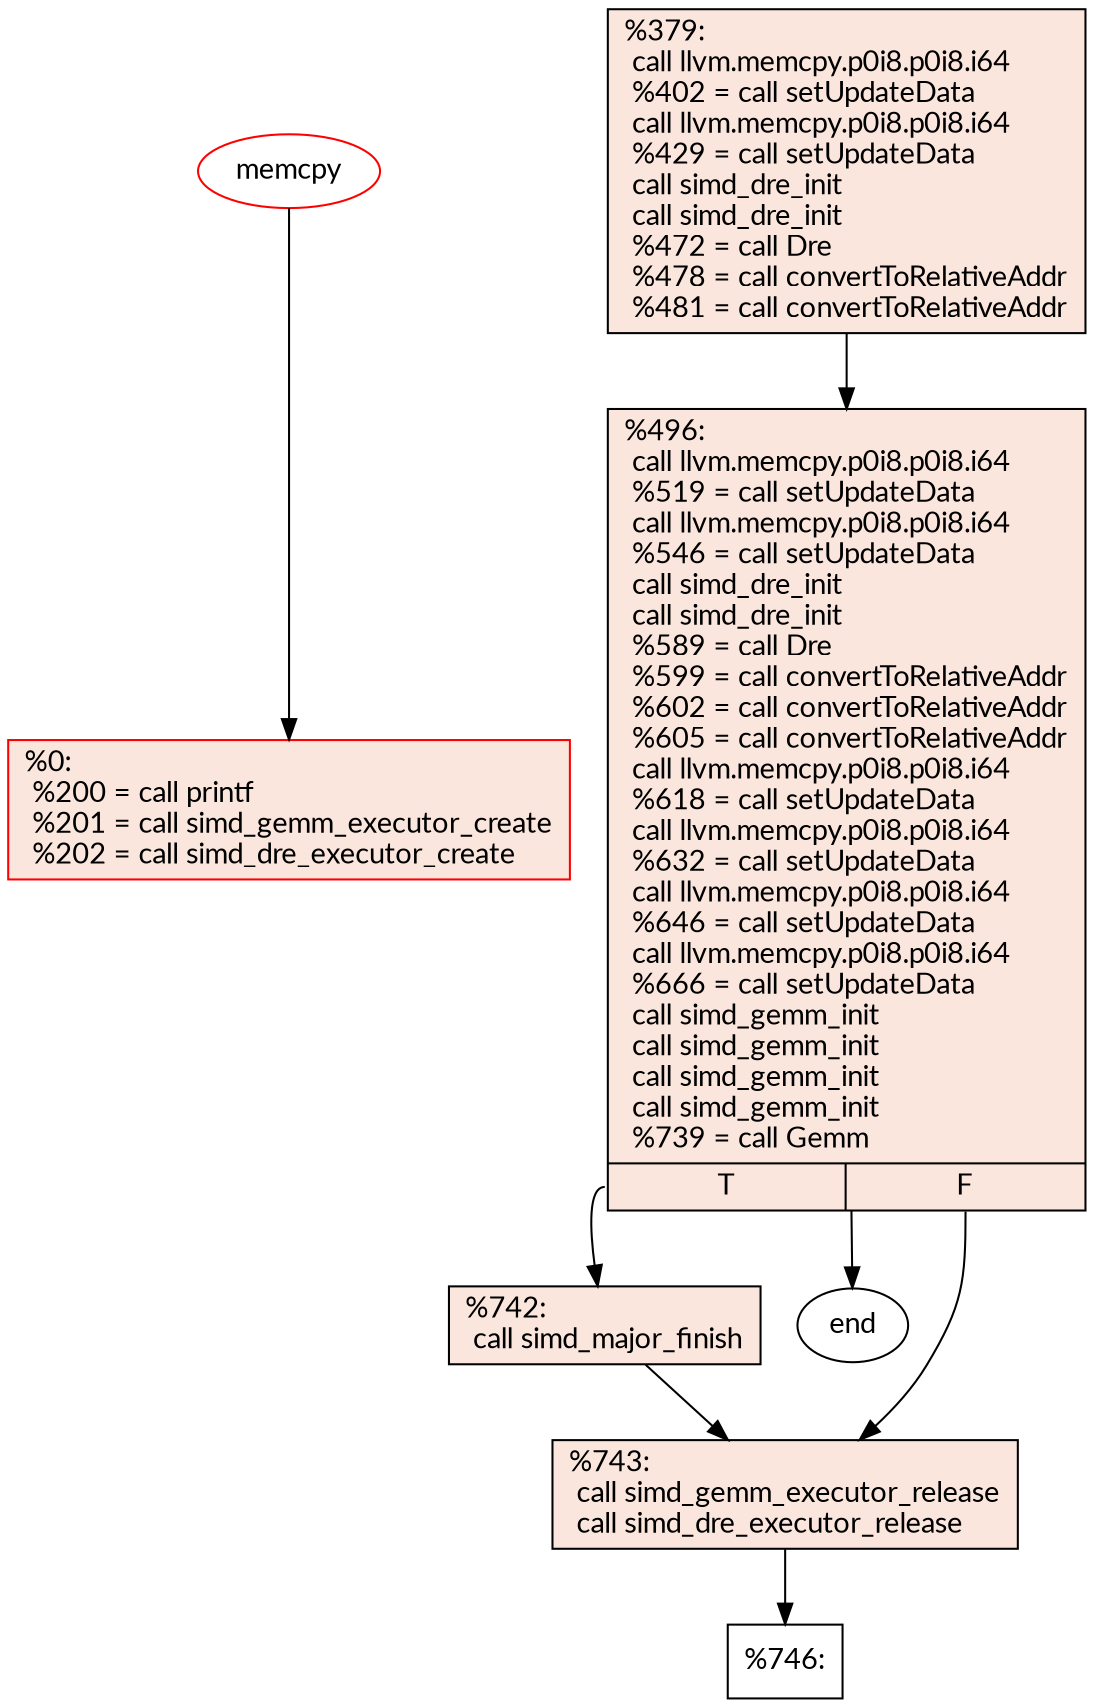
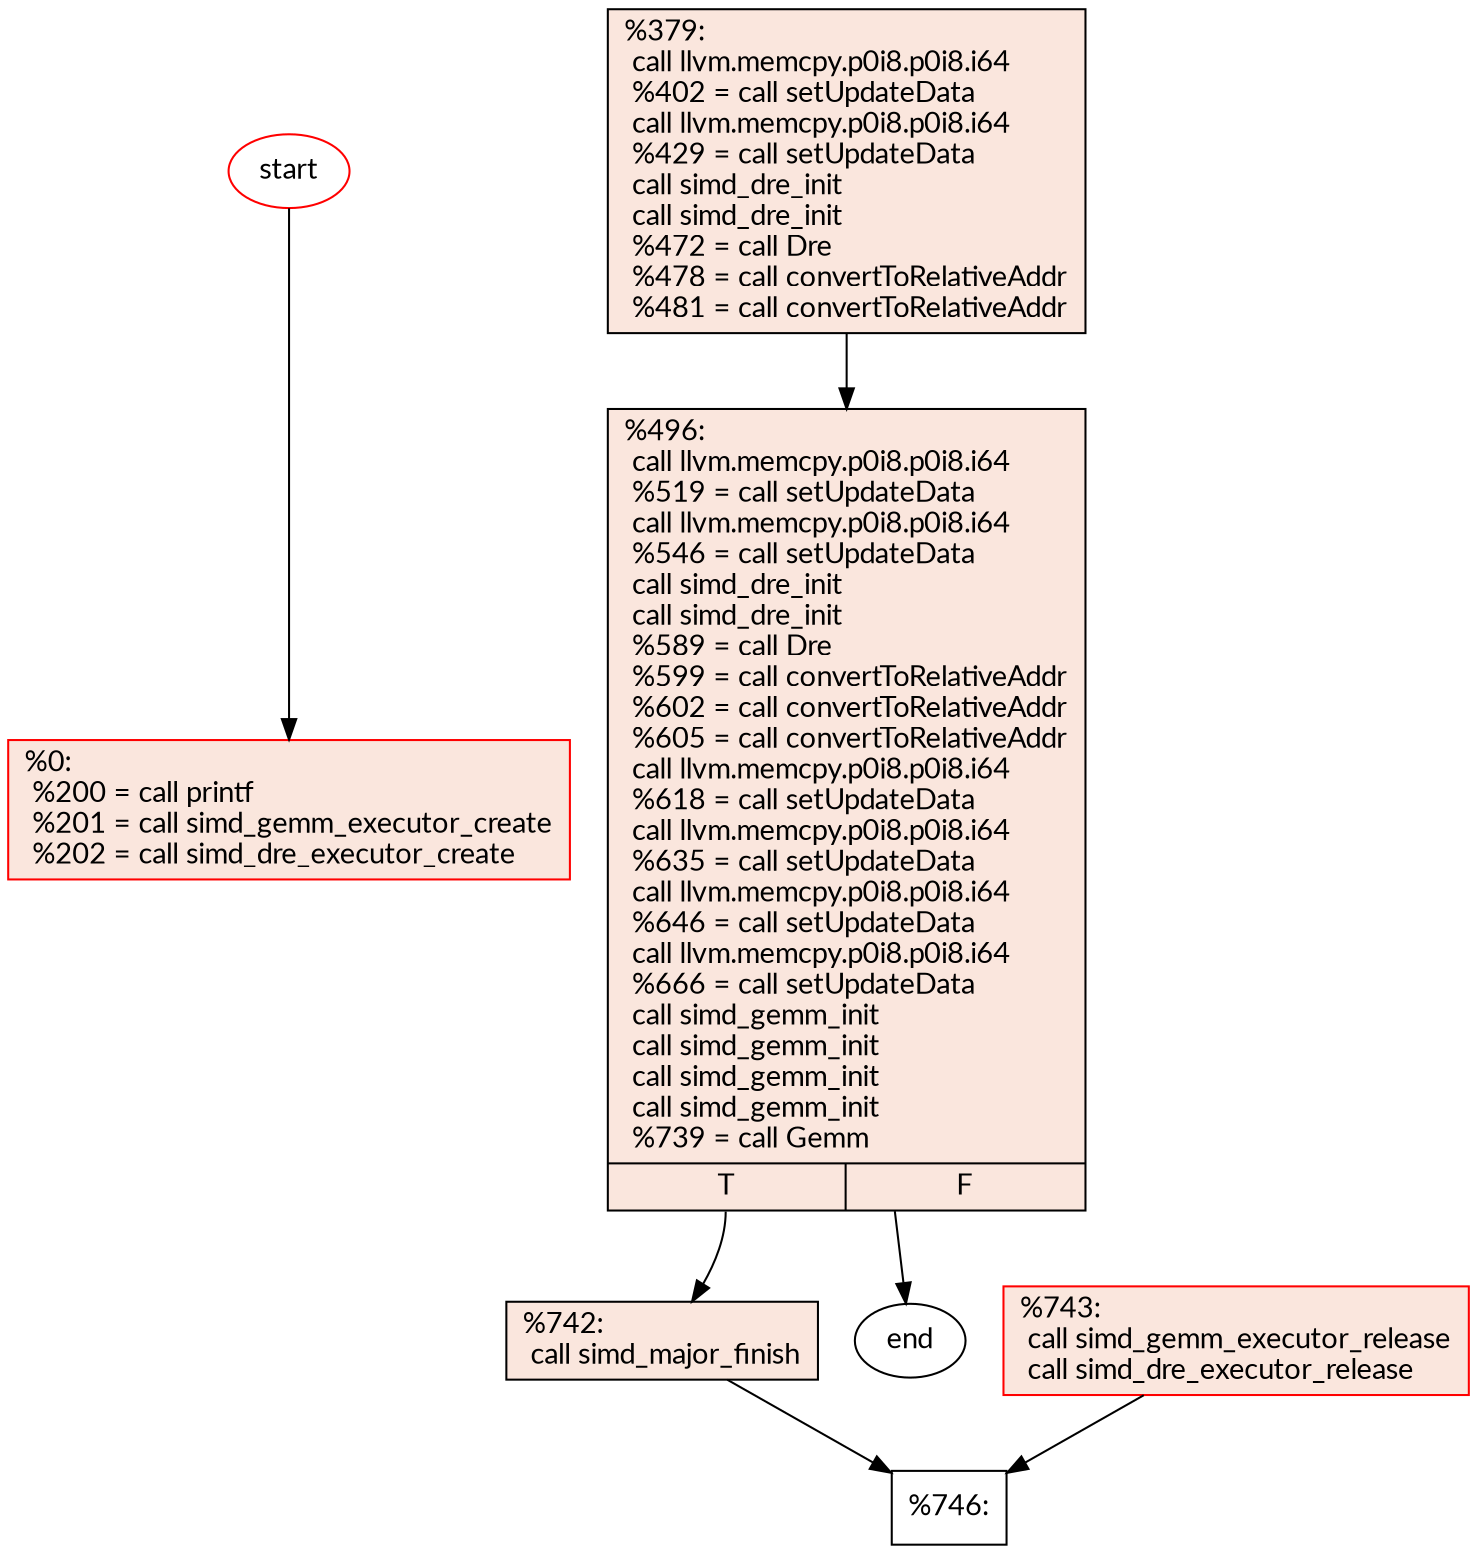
  digraph {
    fontname=Lato
    node [fillcolor="#f3c7b170" fontname=Lato shape=record style=filled]
    edge [fontname=Lato]
    n1 [color=red label="{%0:\l %200 = call printf\l %201 = call simd_gemm_executor_create\l %202 = call simd_dre_executor_create\l}"]
    n2 [label="{%379:\l call llvm.memcpy.p0i8.p0i8.i64\l %402 = call setUpdateData\l call llvm.memcpy.p0i8.p0i8.i64\l %429 = call setUpdateData\l call simd_dre_init\l call simd_dre_init\l %472 = call Dre\l %478 = call convertToRelativeAddr\l %481 = call convertToRelativeAddr\l}"]
-   n3 [label="{%496:\l call llvm.memcpy.p0i8.p0i8.i64\l %519 = call setUpdateData\l call llvm.memcpy.p0i8.p0i8.i64\l %546 = call setUpdateData\l call simd_dre_init\l call simd_dre_init\l %589 = call Dre\l %599 = call convertToRelativeAddr\l %602 = call convertToRelativeAddr\l %605 = call convertToRelativeAddr\l call llvm.memcpy.p0i8.p0i8.i64\l %618 = call setUpdateData\l call llvm.memcpy.p0i8.p0i8.i64\l %632 = call setUpdateData\l call llvm.memcpy.p0i8.p0i8.i64\l %646 = call setUpdateData\l call llvm.memcpy.p0i8.p0i8.i64\l %666 = call setUpdateData\l call simd_gemm_init\l call simd_gemm_init\l call simd_gemm_init\l call simd_gemm_init\l %739 = call Gemm\l|{<s0>T|<s1>F}}"]
+   n3 [label="{%496:\l call llvm.memcpy.p0i8.p0i8.i64\l %519 = call setUpdateData\l call llvm.memcpy.p0i8.p0i8.i64\l %546 = call setUpdateData\l call simd_dre_init\l call simd_dre_init\l %589 = call Dre\l %599 = call convertToRelativeAddr\l %602 = call convertToRelativeAddr\l %605 = call convertToRelativeAddr\l call llvm.memcpy.p0i8.p0i8.i64\l %618 = call setUpdateData\l call llvm.memcpy.p0i8.p0i8.i64\l %635 = call setUpdateData\l call llvm.memcpy.p0i8.p0i8.i64\l %646 = call setUpdateData\l call llvm.memcpy.p0i8.p0i8.i64\l %666 = call setUpdateData\l call simd_gemm_init\l call simd_gemm_init\l call simd_gemm_init\l call simd_gemm_init\l %739 = call Gemm\l|{<s0>T|<s1>F}}"]
    n4 [label="{%742:\l call simd_major_finish\l}"]
-   n5 [label="{%743:\l call simd_gemm_executor_release\l call simd_dre_executor_release\l}"]
+   n5 [label="{%743:\l call simd_gemm_executor_release\l call simd_dre_executor_release\l}" color=red]
    n6 [color=black label=end shape=ellipse fillcolor="" style=""]
    n7 [label="%746:\l" fillcolor="" style=""]
-   n8 [color=red label=memcpy shape=ellipse fillcolor="" style=""]
+   n8 [color=red label=start shape=ellipse fillcolor="" style=""]
    n2 -> n3
    n3 -> n4 [tailport=s0]
-   n3 -> n5 [tailport=s1]
    n3 -> n6
-   n4 -> n5
+   n4 -> n7
    n5 -> n7
    n8 -> n1
  }
